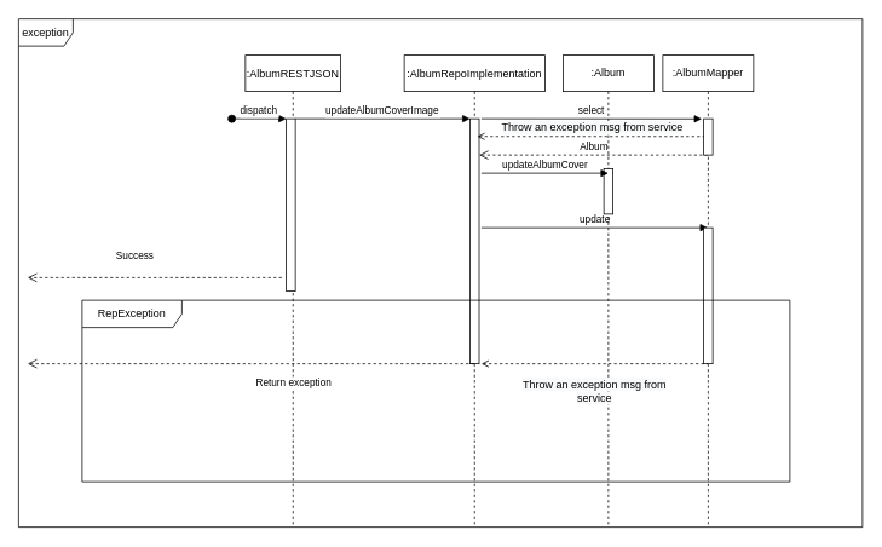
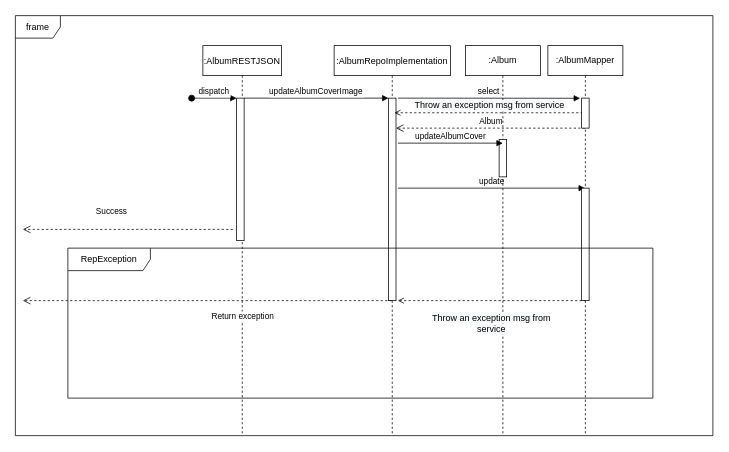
  <mxCell id="0" />
  <mxCell id="1" parent="0" />
  <mxCell id="2" value=":AlbumRESTJSON" style="shape=umlLifeline;perimeter=lifelinePerimeter;container=1;collapsible=0;recursiveResize=0;rounded=0;shadow=0;strokeWidth=1;" vertex="1" parent="1"><mxGeometry x="270" y="60" width="105" height="520" as="geometry" /></mxCell>
  <mxCell id="3" value="" style="points=[];perimeter=orthogonalPerimeter;rounded=0;shadow=0;strokeWidth=1;" vertex="1" parent="2"><mxGeometry x="45" y="70" width="10" height="190" as="geometry" /></mxCell>
  <mxCell id="4" value="dispatch" style="verticalAlign=bottom;startArrow=oval;endArrow=block;startSize=8;shadow=0;strokeWidth=1;" edge="1" parent="2" target="3"><mxGeometry relative="1" as="geometry"><mxPoint x="-15" y="70" as="sourcePoint" /></mxGeometry></mxCell>
  <mxCell id="5" value=":AlbumRepoImplementation" style="shape=umlLifeline;perimeter=lifelinePerimeter;container=1;collapsible=0;recursiveResize=0;rounded=0;shadow=0;strokeWidth=1;" vertex="1" parent="1"><mxGeometry x="445" y="60" width="155" height="520" as="geometry" /></mxCell>
  <mxCell id="6" value="" style="points=[];perimeter=orthogonalPerimeter;rounded=0;shadow=0;strokeWidth=1;" vertex="1" parent="5"><mxGeometry x="72.5" y="70" width="10" height="270" as="geometry" /></mxCell>
  <mxCell id="7" value="select" style="html=1;verticalAlign=bottom;endArrow=block;entryX=-0.203;entryY=0.005;entryDx=0;entryDy=0;entryPerimeter=0;" edge="1" parent="5" target="13"><mxGeometry width="80" relative="1" as="geometry"><mxPoint x="85" y="70" as="sourcePoint" /><mxPoint x="165" y="70" as="targetPoint" /></mxGeometry></mxCell>
  <mxCell id="8" value="Album" style="html=1;verticalAlign=bottom;endArrow=open;dashed=1;endSize=8;" edge="1" parent="5" source="11"><mxGeometry relative="1" as="geometry"><mxPoint x="162.5" y="110" as="sourcePoint" /><mxPoint x="82.5" y="110" as="targetPoint" /></mxGeometry></mxCell>
  <mxCell id="9" value="update" style="html=1;verticalAlign=bottom;endArrow=block;" edge="1" parent="5" target="11"><mxGeometry width="80" relative="1" as="geometry"><mxPoint x="85" y="190" as="sourcePoint" /><mxPoint x="165" y="190" as="targetPoint" /></mxGeometry></mxCell>
  <mxCell id="10" value="updateAlbumCoverImage" style="verticalAlign=bottom;endArrow=block;entryX=0;entryY=0;shadow=0;strokeWidth=1;" edge="1" parent="1" source="3" target="6"><mxGeometry relative="1" as="geometry"><mxPoint x="420" y="140" as="sourcePoint" /></mxGeometry></mxCell>
  <mxCell id="11" value=":AlbumMapper" style="shape=umlLifeline;perimeter=lifelinePerimeter;whiteSpace=wrap;html=1;container=1;collapsible=0;recursiveResize=0;outlineConnect=0;" vertex="1" parent="1"><mxGeometry x="730" y="60" width="100" height="520" as="geometry" /></mxCell>
  <mxCell id="12" value="" style="html=1;points=[];perimeter=orthogonalPerimeter;" vertex="1" parent="11"><mxGeometry x="45" y="190" width="10" height="150" as="geometry" /></mxCell>
  <mxCell id="13" value="" style="html=1;points=[];perimeter=orthogonalPerimeter;" vertex="1" parent="1"><mxGeometry x="775" y="130" width="10" height="40" as="geometry" /></mxCell>
  <mxCell id="14" value=":Album" style="shape=umlLifeline;perimeter=lifelinePerimeter;whiteSpace=wrap;html=1;container=1;collapsible=0;recursiveResize=0;outlineConnect=0;" vertex="1" parent="1"><mxGeometry x="620" y="60" width="100" height="520" as="geometry" /></mxCell>
  <mxCell id="15" value="" style="html=1;points=[];perimeter=orthogonalPerimeter;" vertex="1" parent="14"><mxGeometry x="45" y="125" width="10" height="50" as="geometry" /></mxCell>
  <mxCell id="16" value="updateAlbumCover" style="html=1;verticalAlign=bottom;endArrow=block;" edge="1" parent="1"><mxGeometry width="80" relative="1" as="geometry"><mxPoint x="530" y="190" as="sourcePoint" /><mxPoint x="670" y="190" as="targetPoint" /></mxGeometry></mxCell>
  <mxCell id="17" value="Success" style="html=1;verticalAlign=bottom;endArrow=open;dashed=1;endSize=8;" edge="1" parent="1"><mxGeometry x="0.155" y="-15" relative="1" as="geometry"><mxPoint x="310" y="305" as="sourcePoint" /><mxPoint x="30" y="305" as="targetPoint" /><mxPoint as="offset" /></mxGeometry></mxCell>
  <mxCell id="18" value="" style="endArrow=none;dashed=1;html=1;exitX=0.5;exitY=1;exitDx=0;exitDy=0;startArrow=open;startFill=0;" edge="1" parent="1" target="11"><mxGeometry width="50" height="50" relative="1" as="geometry"><mxPoint x="530" y="400" as="sourcePoint" /><mxPoint x="620" y="350" as="targetPoint" /></mxGeometry></mxCell>
  <mxCell id="19" value="&#10;&#10;&lt;span style=&quot;color: rgb(0, 0, 0); font-family: helvetica; font-size: 12px; font-style: normal; font-weight: 400; letter-spacing: normal; text-align: center; text-indent: 0px; text-transform: none; word-spacing: 0px; background-color: rgb(248, 249, 250); display: inline; float: none;&quot;&gt;Throw an exception msg from service&lt;/span&gt;&#10;&#10;" style="text;html=1;strokeColor=none;fillColor=none;align=center;verticalAlign=middle;whiteSpace=wrap;rounded=0;" vertex="1" parent="1"><mxGeometry x="560" y="420" width="190" height="20" as="geometry" /></mxCell>
  <mxCell id="20" value="Return exception" style="html=1;verticalAlign=bottom;endArrow=open;dashed=1;endSize=8;" edge="1" parent="1"><mxGeometry x="-0.193" y="30" relative="1" as="geometry"><mxPoint x="522" y="400" as="sourcePoint" /><mxPoint x="30" y="400" as="targetPoint" /><mxPoint as="offset" /></mxGeometry></mxCell>
  <mxCell id="21" value="" style="endArrow=none;dashed=1;html=1;exitX=0.5;exitY=1;exitDx=0;exitDy=0;startArrow=open;startFill=0;" edge="1" parent="1"><mxGeometry width="50" height="50" relative="1" as="geometry"><mxPoint x="525.5" y="149.5" as="sourcePoint" /><mxPoint x="775" y="149.5" as="targetPoint" /></mxGeometry></mxCell>
  <mxCell id="22" value="&#10;&#10;&lt;span style=&quot;color: rgb(0, 0, 0); font-family: helvetica; font-size: 12px; font-style: normal; font-weight: 400; letter-spacing: normal; text-align: center; text-indent: 0px; text-transform: none; word-spacing: 0px; background-color: rgb(248, 249, 250); display: inline; float: none;&quot;&gt;Throw an exception msg from service&lt;/span&gt;&#10;&#10;" style="text;html=1;strokeColor=none;fillColor=none;align=center;verticalAlign=middle;whiteSpace=wrap;rounded=0;" vertex="1" parent="1"><mxGeometry x="540" y="130" width="225" height="20" as="geometry" /></mxCell>
  <mxCell id="23" value="RepException" style="shape=umlFrame;whiteSpace=wrap;html=1;width=110;height=30;" vertex="1" parent="1"><mxGeometry x="90" y="330" width="780" height="200" as="geometry" /></mxCell>
- <mxCell id="24" value="exception" style="shape=umlFrame;whiteSpace=wrap;html=1;" vertex="1" parent="1"><mxGeometry x="20" y="20" width="930" height="560" as="geometry" /></mxCell>
+ <mxCell id="24" value="frame" style="shape=umlFrame;whiteSpace=wrap;html=1;" vertex="1" parent="1"><mxGeometry x="20" y="20" width="930" height="560" as="geometry" /></mxCell>
